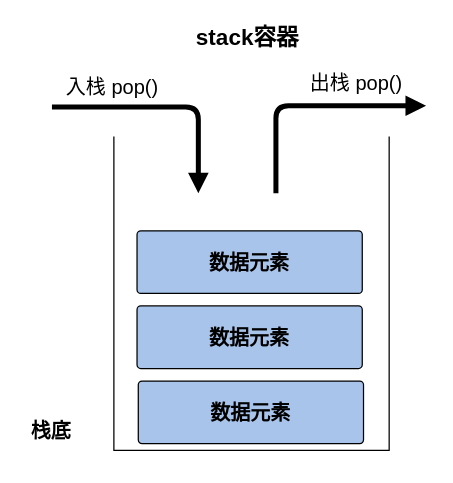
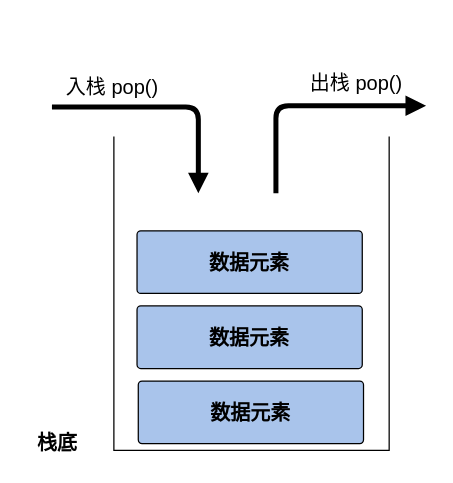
  <mxCell id="0" />
  <mxCell id="1" parent="0" />
  <mxCell id="2" value="" style="shape=mxgraph.flowchart.annotation_1;rotation=-90;" vertex="1" parent="1"><mxGeometry x="75" y="124" width="251" height="220" as="geometry" /></mxCell>
- <mxCell id="3" value="stack容器" style="text;html=1;align=center;verticalAlign=middle;resizable=0;points=[];autosize=1;fontSize=18;fontStyle=1" vertex="1" parent="1"><mxGeometry x="162" y="20" width="70" height="20" as="geometry" /></mxCell>
  <mxCell id="4" value="数据元素" style="shape=mxgraph.flowchart.process;fontStyle=1;fillColor=#A9C4EB;fontSize=16;" vertex="1" parent="1"><mxGeometry x="110" y="304" width="180" height="50" as="geometry" /></mxCell>
  <mxCell id="5" value="数据元素" style="shape=mxgraph.flowchart.process;fontStyle=1;fillColor=#A9C4EB;fontSize=16;" vertex="1" parent="1"><mxGeometry x="109" y="184" width="180" height="50" as="geometry" /></mxCell>
  <mxCell id="6" value="数据元素" style="shape=mxgraph.flowchart.process;fontStyle=1;fillColor=#A9C4EB;fontSize=16;" vertex="1" parent="1"><mxGeometry x="109" y="244" width="180" height="50" as="geometry" /></mxCell>
- <mxCell id="7" value="栈底" style="text;html=1;align=center;verticalAlign=middle;resizable=0;points=[];autosize=1;fontSize=16;fontStyle=1" vertex="1" parent="1"><mxGeometry x="15" y="334" width="50" height="20" as="geometry" /></mxCell>
+ <mxCell id="7" value="栈底" style="text;html=1;align=center;verticalAlign=middle;resizable=0;points=[];autosize=1;fontSize=16;fontStyle=1" vertex="1" parent="1"><mxGeometry x="20" y="344" width="50" height="20" as="geometry" /></mxCell>
  <mxCell id="8" value="" style="edgeStyle=segmentEdgeStyle;endArrow=block;html=1;fontSize=16;endFill=1;jumpSize=13;strokeWidth=4;exitX=0.02;exitY=1.3;exitDx=0;exitDy=0;exitPerimeter=0;" edge="1" parent="1" source="10"><mxGeometry width="50" height="50" relative="1" as="geometry"><mxPoint x="60" y="84" as="sourcePoint" /><mxPoint x="158" y="154" as="targetPoint" /></mxGeometry></mxCell>
  <mxCell id="9" value="" style="edgeStyle=segmentEdgeStyle;endArrow=block;html=1;fontSize=16;endFill=1;jumpSize=13;strokeWidth=4;" edge="1" parent="1"><mxGeometry width="50" height="50" relative="1" as="geometry"><mxPoint x="220" y="154" as="sourcePoint" /><mxPoint x="340" y="84" as="targetPoint" /><Array as="points"><mxPoint x="220" y="84" /></Array></mxGeometry></mxCell>
  <mxCell id="10" value="入栈 pop()" style="text;html=1;align=center;verticalAlign=middle;resizable=0;points=[];autosize=1;fontSize=16;" vertex="1" parent="1"><mxGeometry x="39" y="59" width="100" height="20" as="geometry" /></mxCell>
  <mxCell id="11" value="出栈 pop()" style="text;html=1;align=center;verticalAlign=middle;resizable=0;points=[];autosize=1;fontSize=16;" vertex="1" parent="1"><mxGeometry x="239" y="56" width="90" height="20" as="geometry" /></mxCell>
